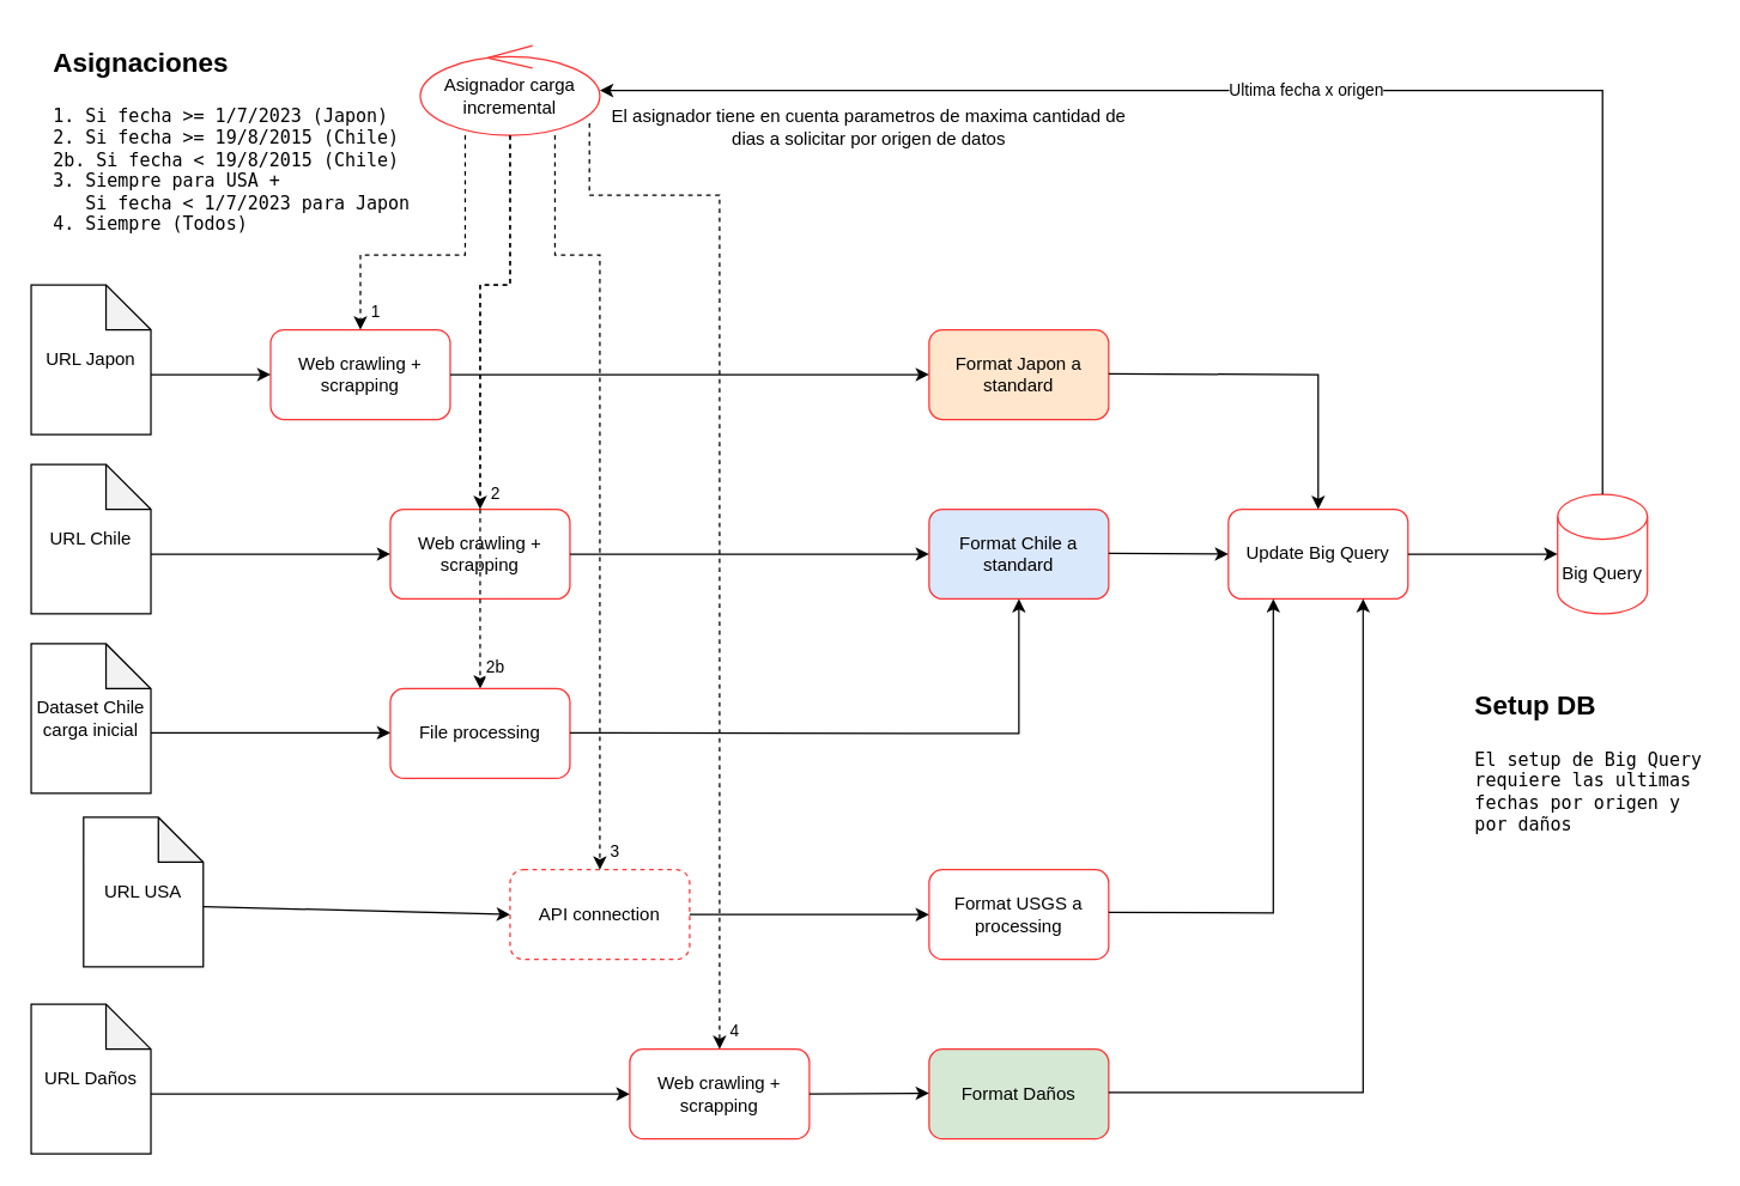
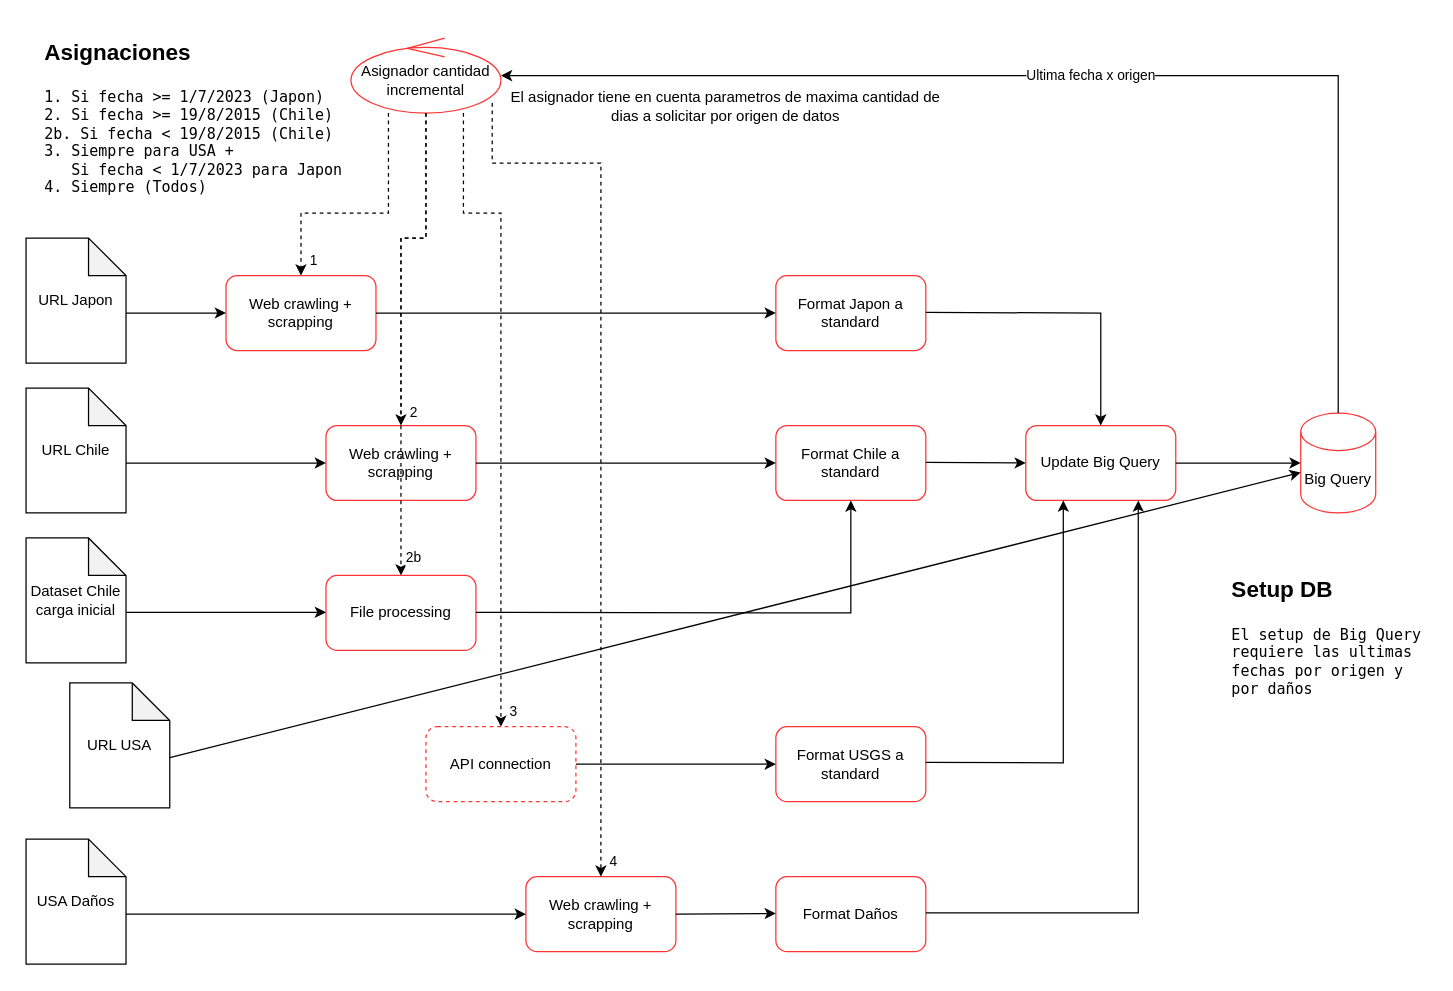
  <mxCell id="0" />
  <mxCell id="1" parent="0" />
  <mxCell id="2" value="Big Query" style="shape=cylinder3;whiteSpace=wrap;html=1;boundedLbl=1;backgroundOutline=1;size=15;strokeColor=#FF3333;" vertex="1" parent="1"><mxGeometry x="1040" y="330" width="60" height="80" as="geometry" /></mxCell>
  <mxCell id="3" value="" style="endArrow=classic;html=1;rounded=0;entryX=1;entryY=0.5;entryDx=0;entryDy=0;exitX=0.5;exitY=0;exitDx=0;exitDy=0;exitPerimeter=0;" edge="1" parent="1" source="2"><mxGeometry width="50" height="50" relative="1" as="geometry"><mxPoint x="520" y="390" as="sourcePoint" /><mxPoint x="400" y="60" as="targetPoint" /><Array as="points"><mxPoint x="1070" y="60" /></Array></mxGeometry></mxCell>
  <mxCell id="4" value="Ultima fecha x origen" style="edgeLabel;html=1;align=center;verticalAlign=middle;resizable=0;points=[];" vertex="1" connectable="0" parent="3"><mxGeometry x="-0.002" y="-1" relative="1" as="geometry"><mxPoint as="offset" /></mxGeometry></mxCell>
  <mxCell id="5" value="URL Japon" style="shape=note;whiteSpace=wrap;html=1;backgroundOutline=1;darkOpacity=0.05;" vertex="1" parent="1"><mxGeometry x="20" y="190" width="80" height="100" as="geometry" /></mxCell>
  <mxCell id="6" value="URL Chile" style="shape=note;whiteSpace=wrap;html=1;backgroundOutline=1;darkOpacity=0.05;" vertex="1" parent="1"><mxGeometry x="20" y="310" width="80" height="100" as="geometry" /></mxCell>
  <mxCell id="7" value="URL USA" style="shape=note;whiteSpace=wrap;html=1;backgroundOutline=1;darkOpacity=0.05;" vertex="1" parent="1"><mxGeometry x="55" y="546" width="80" height="100" as="geometry" /></mxCell>
  <mxCell id="8" value="Web crawling + scrapping" style="rounded=1;whiteSpace=wrap;html=1;strokeColor=#FF3333;" vertex="1" parent="1"><mxGeometry x="180" y="220" width="120" height="60" as="geometry" /></mxCell>
  <mxCell id="9" value="" style="endArrow=classic;html=1;rounded=0;" edge="1" parent="1"><mxGeometry width="50" height="50" relative="1" as="geometry"><mxPoint x="100" y="250" as="sourcePoint" /><mxPoint x="180" y="250" as="targetPoint" /></mxGeometry></mxCell>
  <mxCell id="10" value="Web crawling + scrapping" style="rounded=1;whiteSpace=wrap;html=1;strokeColor=#FF3333;" vertex="1" parent="1"><mxGeometry x="260" y="340" width="120" height="60" as="geometry" /></mxCell>
  <mxCell id="11" value="" style="endArrow=classic;html=1;rounded=0;entryX=0;entryY=0.5;entryDx=0;entryDy=0;" edge="1" parent="1" target="10"><mxGeometry width="50" height="50" relative="1" as="geometry"><mxPoint x="100" y="370" as="sourcePoint" /><mxPoint x="220" y="369.5" as="targetPoint" /></mxGeometry></mxCell>
  <mxCell id="12" value="API connection" style="rounded=1;whiteSpace=wrap;html=1;strokeColor=#FF3333;dashed=1;" vertex="1" parent="1"><mxGeometry x="340" y="581" width="120" height="60" as="geometry" /></mxCell>
- <mxCell id="13" value="" style="endArrow=classic;html=1;rounded=0;entryX=0;entryY=0.5;entryDx=0;entryDy=0;exitX=1;exitY=0.597;exitDx=0;exitDy=0;exitPerimeter=0;" edge="1" parent="1" source="7" target="12"><mxGeometry width="50" height="50" relative="1" as="geometry"><mxPoint x="110" y="611" as="sourcePoint" /><mxPoint x="220" y="610.5" as="targetPoint" /></mxGeometry></mxCell>
+ <mxCell id="13" value="" style="endArrow=classic;html=1;rounded=0;exitX=1;exitY=0.597;exitDx=0;exitDy=0;exitPerimeter=0;" edge="1" parent="1" source="7" target="2"><mxGeometry width="50" height="50" relative="1" as="geometry"><mxPoint x="110" y="611" as="sourcePoint" /><mxPoint x="220" y="610.5" as="targetPoint" /></mxGeometry></mxCell>
  <mxCell id="14" value="1" style="endArrow=classic;html=1;rounded=0;exitX=0.25;exitY=1;exitDx=0;exitDy=0;entryX=0.5;entryY=0;entryDx=0;entryDy=0;dashed=1;" edge="1" parent="1" target="8"><mxGeometry x="0.875" y="10" width="50" height="50" relative="1" as="geometry"><mxPoint x="310" y="90" as="sourcePoint" /><mxPoint x="230" y="220" as="targetPoint" /><Array as="points"><mxPoint x="310" y="170" /><mxPoint x="240" y="170" /></Array><mxPoint as="offset" /></mxGeometry></mxCell>
  <mxCell id="15" value="&lt;h1&gt;&lt;font style=&quot;font-size: 18px;&quot;&gt;Asignaciones&lt;/font&gt;&lt;/h1&gt;&lt;pre&gt;1. Si fecha &amp;gt;= 1/7/2023 (Japon)&lt;br&gt;2. Si fecha &amp;gt;= 19/8/2015 (Chile)&lt;br&gt;2b. Si fecha &amp;lt; 19/8/2015 (Chile)&lt;br&gt;3. Siempre para USA +&lt;br&gt;   Si fecha &amp;lt; 1/7/2023 para Japon&lt;br&gt;4. Siempre (Todos)&lt;/pre&gt;" style="text;html=1;strokeColor=none;fillColor=none;spacing=5;spacingTop=-20;whiteSpace=wrap;overflow=hidden;rounded=0;" vertex="1" parent="1"><mxGeometry x="30" y="20" width="280" height="140" as="geometry" /></mxCell>
  <mxCell id="16" value="2" style="endArrow=classic;html=1;rounded=0;exitX=0.5;exitY=1;exitDx=0;exitDy=0;entryX=0.5;entryY=0;entryDx=0;entryDy=0;dashed=1;" edge="1" parent="1" target="10"><mxGeometry x="0.926" y="10" width="50" height="50" relative="1" as="geometry"><mxPoint x="340" y="90" as="sourcePoint" /><mxPoint x="290" y="190" as="targetPoint" /><Array as="points"><mxPoint x="340" y="190" /><mxPoint x="320" y="190" /></Array><mxPoint as="offset" /></mxGeometry></mxCell>
- <mxCell id="17" value="URL Daños" style="shape=note;whiteSpace=wrap;html=1;backgroundOutline=1;darkOpacity=0.05;" vertex="1" parent="1"><mxGeometry x="20" y="671" width="80" height="100" as="geometry" /></mxCell>
+ <mxCell id="17" value="USA Daños" style="shape=note;whiteSpace=wrap;html=1;backgroundOutline=1;darkOpacity=0.05;" vertex="1" parent="1"><mxGeometry x="20" y="671" width="80" height="100" as="geometry" /></mxCell>
  <mxCell id="18" value="Dataset Chile carga inicial" style="shape=note;whiteSpace=wrap;html=1;backgroundOutline=1;darkOpacity=0.05;" vertex="1" parent="1"><mxGeometry x="20" y="430" width="80" height="100" as="geometry" /></mxCell>
  <mxCell id="19" value="3" style="endArrow=classic;html=1;rounded=0;exitX=0.75;exitY=1;exitDx=0;exitDy=0;entryX=0.5;entryY=0;entryDx=0;entryDy=0;dashed=1;" edge="1" parent="1" target="12"><mxGeometry x="0.955" y="10" width="50" height="50" relative="1" as="geometry"><mxPoint x="370" y="90" as="sourcePoint" /><mxPoint x="370" y="310" as="targetPoint" /><Array as="points"><mxPoint x="370" y="170" /><mxPoint x="400" y="170" /></Array><mxPoint as="offset" /></mxGeometry></mxCell>
  <mxCell id="20" value="Web crawling + scrapping" style="rounded=1;whiteSpace=wrap;html=1;strokeColor=#FF3333;" vertex="1" parent="1"><mxGeometry x="420" y="701" width="120" height="60" as="geometry" /></mxCell>
  <mxCell id="21" value="" style="endArrow=classic;html=1;rounded=0;entryX=0;entryY=0.5;entryDx=0;entryDy=0;" edge="1" parent="1" target="20"><mxGeometry width="50" height="50" relative="1" as="geometry"><mxPoint x="100" y="731" as="sourcePoint" /><mxPoint x="340" y="731" as="targetPoint" /></mxGeometry></mxCell>
  <mxCell id="22" value="4" style="endArrow=classic;html=1;rounded=0;exitX=0.942;exitY=0.867;exitDx=0;exitDy=0;entryX=0.5;entryY=0;entryDx=0;entryDy=0;dashed=1;exitPerimeter=0;" edge="1" parent="1" source="39" target="20"><mxGeometry x="0.967" y="10" width="50" height="50" relative="1" as="geometry"><mxPoint x="400" y="90" as="sourcePoint" /><mxPoint x="450" y="430" as="targetPoint" /><Array as="points"><mxPoint x="393" y="130" /><mxPoint x="480" y="130" /></Array><mxPoint as="offset" /></mxGeometry></mxCell>
  <mxCell id="23" value="&lt;h1&gt;&lt;font style=&quot;font-size: 18px;&quot;&gt;Setup DB&lt;/font&gt;&lt;/h1&gt;&lt;pre&gt;El setup de Big Query&lt;br&gt;requiere las ultimas&lt;br&gt;fechas por origen y&lt;br&gt;por daños&lt;/pre&gt;" style="text;html=1;strokeColor=none;fillColor=none;spacing=5;spacingTop=-20;whiteSpace=wrap;overflow=hidden;rounded=0;" vertex="1" parent="1"><mxGeometry x="980" y="450" width="160" height="120" as="geometry" /></mxCell>
- <mxCell id="24" value="Format Japon a standard" style="rounded=1;whiteSpace=wrap;html=1;strokeColor=#FF3333;fillColor=#ffe6cc;" vertex="1" parent="1"><mxGeometry x="620" y="220" width="120" height="60" as="geometry" /></mxCell>
+ <mxCell id="24" value="Format Japon a standard" style="rounded=1;whiteSpace=wrap;html=1;strokeColor=#FF3333;" vertex="1" parent="1"><mxGeometry x="620" y="220" width="120" height="60" as="geometry" /></mxCell>
  <mxCell id="25" value="" style="endArrow=classic;html=1;rounded=0;entryX=0;entryY=0.5;entryDx=0;entryDy=0;exitX=1;exitY=0.5;exitDx=0;exitDy=0;" edge="1" parent="1" source="8" target="24"><mxGeometry width="50" height="50" relative="1" as="geometry"><mxPoint x="340" y="249.5" as="sourcePoint" /><mxPoint x="460" y="250" as="targetPoint" /></mxGeometry></mxCell>
- <mxCell id="26" value="Format Chile a standard" style="rounded=1;whiteSpace=wrap;html=1;strokeColor=#FF3333;fillColor=#dae8fc;" vertex="1" parent="1"><mxGeometry x="620" y="340" width="120" height="60" as="geometry" /></mxCell>
- <mxCell id="27" value="Format USGS a processing" style="rounded=1;whiteSpace=wrap;html=1;strokeColor=#FF3333;" vertex="1" parent="1"><mxGeometry x="620" y="581" width="120" height="60" as="geometry" /></mxCell>
- <mxCell id="28" value="Format Daños" style="rounded=1;whiteSpace=wrap;html=1;strokeColor=#FF3333;fillColor=#d5e8d4;" vertex="1" parent="1"><mxGeometry x="620" y="701" width="120" height="60" as="geometry" /></mxCell>
+ <mxCell id="26" value="Format Chile a standard" style="rounded=1;whiteSpace=wrap;html=1;strokeColor=#FF3333;" vertex="1" parent="1"><mxGeometry x="620" y="340" width="120" height="60" as="geometry" /></mxCell>
+ <mxCell id="27" value="Format USGS a standard" style="rounded=1;whiteSpace=wrap;html=1;strokeColor=#FF3333;" vertex="1" parent="1"><mxGeometry x="620" y="581" width="120" height="60" as="geometry" /></mxCell>
+ <mxCell id="28" value="Format Daños" style="rounded=1;whiteSpace=wrap;html=1;strokeColor=#FF3333;" vertex="1" parent="1"><mxGeometry x="620" y="701" width="120" height="60" as="geometry" /></mxCell>
  <mxCell id="29" value="" style="endArrow=classic;html=1;rounded=0;entryX=0;entryY=0.5;entryDx=0;entryDy=0;exitX=1;exitY=0.5;exitDx=0;exitDy=0;" edge="1" parent="1" source="10" target="26"><mxGeometry width="50" height="50" relative="1" as="geometry"><mxPoint x="420" y="369.5" as="sourcePoint" /><mxPoint x="460" y="369.5" as="targetPoint" /></mxGeometry></mxCell>
  <mxCell id="30" value="" style="endArrow=classic;html=1;rounded=0;exitX=1;exitY=0.5;exitDx=0;exitDy=0;" edge="1" parent="1" source="12"><mxGeometry width="50" height="50" relative="1" as="geometry"><mxPoint x="500" y="610.5" as="sourcePoint" /><mxPoint x="620" y="611" as="targetPoint" /></mxGeometry></mxCell>
  <mxCell id="31" value="" style="endArrow=classic;html=1;rounded=0;exitX=1;exitY=0.5;exitDx=0;exitDy=0;" edge="1" parent="1" source="20"><mxGeometry width="50" height="50" relative="1" as="geometry"><mxPoint x="580" y="730.5" as="sourcePoint" /><mxPoint x="620" y="730.5" as="targetPoint" /></mxGeometry></mxCell>
  <mxCell id="32" value="Update Big Query" style="rounded=1;whiteSpace=wrap;html=1;strokeColor=#FF3333;" vertex="1" parent="1"><mxGeometry x="820" y="340" width="120" height="60" as="geometry" /></mxCell>
  <mxCell id="33" value="" style="endArrow=classic;html=1;rounded=0;" edge="1" parent="1"><mxGeometry width="50" height="50" relative="1" as="geometry"><mxPoint x="740" y="369.5" as="sourcePoint" /><mxPoint x="820" y="370" as="targetPoint" /></mxGeometry></mxCell>
  <mxCell id="34" value="" style="endArrow=classic;html=1;rounded=0;entryX=0;entryY=0.5;entryDx=0;entryDy=0;entryPerimeter=0;" edge="1" parent="1" target="2"><mxGeometry width="50" height="50" relative="1" as="geometry"><mxPoint x="940" y="370" as="sourcePoint" /><mxPoint x="940" y="370.5" as="targetPoint" /></mxGeometry></mxCell>
  <mxCell id="35" value="" style="endArrow=classic;html=1;rounded=0;entryX=0.5;entryY=0;entryDx=0;entryDy=0;" edge="1" parent="1" target="32"><mxGeometry width="50" height="50" relative="1" as="geometry"><mxPoint x="740" y="249.5" as="sourcePoint" /><mxPoint x="820" y="250" as="targetPoint" /><Array as="points"><mxPoint x="880" y="250" /></Array></mxGeometry></mxCell>
  <mxCell id="36" value="" style="endArrow=classic;html=1;rounded=0;entryX=0.75;entryY=1;entryDx=0;entryDy=0;" edge="1" parent="1" target="32"><mxGeometry width="50" height="50" relative="1" as="geometry"><mxPoint x="740" y="730" as="sourcePoint" /><mxPoint x="820" y="490" as="targetPoint" /><Array as="points"><mxPoint x="910" y="730" /></Array></mxGeometry></mxCell>
  <mxCell id="37" value="" style="endArrow=classic;html=1;rounded=0;entryX=0.25;entryY=1;entryDx=0;entryDy=0;" edge="1" parent="1" target="32"><mxGeometry width="50" height="50" relative="1" as="geometry"><mxPoint x="740" y="609.5" as="sourcePoint" /><mxPoint x="880" y="400" as="targetPoint" /><Array as="points"><mxPoint x="850" y="610" /></Array></mxGeometry></mxCell>
  <mxCell id="38" value="El asignador tiene en cuenta parametros de maxima cantidad de dias a solicitar por origen de datos" style="text;html=1;strokeColor=none;fillColor=none;align=center;verticalAlign=middle;whiteSpace=wrap;rounded=0;" vertex="1" parent="1"><mxGeometry x="400" y="70" width="360" height="30" as="geometry" /></mxCell>
- <mxCell id="39" value="Asignador carga incremental" style="ellipse;shape=umlControl;whiteSpace=wrap;html=1;strokeColor=#FF3333;" vertex="1" parent="1"><mxGeometry x="280" y="30" width="120" height="60" as="geometry" /></mxCell>
+ <mxCell id="39" value="Asignador cantidad incremental" style="ellipse;shape=umlControl;whiteSpace=wrap;html=1;strokeColor=#FF3333;" vertex="1" parent="1"><mxGeometry x="280" y="30" width="120" height="60" as="geometry" /></mxCell>
  <mxCell id="40" value="2b" style="endArrow=classic;html=1;rounded=0;exitX=0.5;exitY=1;exitDx=0;exitDy=0;dashed=1;entryX=0.5;entryY=0;entryDx=0;entryDy=0;" edge="1" parent="1" target="41"><mxGeometry x="0.926" y="10" width="50" height="50" relative="1" as="geometry"><mxPoint x="340" y="90" as="sourcePoint" /><mxPoint x="320" y="450" as="targetPoint" /><Array as="points"><mxPoint x="340" y="190" /><mxPoint x="320" y="190" /></Array><mxPoint as="offset" /></mxGeometry></mxCell>
  <mxCell id="41" value="File processing" style="rounded=1;whiteSpace=wrap;html=1;strokeColor=#FF3333;" vertex="1" parent="1"><mxGeometry x="260" y="460" width="120" height="60" as="geometry" /></mxCell>
  <mxCell id="42" value="" style="endArrow=classic;html=1;rounded=0;entryX=0;entryY=0.5;entryDx=0;entryDy=0;" edge="1" parent="1"><mxGeometry width="50" height="50" relative="1" as="geometry"><mxPoint x="100" y="489.5" as="sourcePoint" /><mxPoint x="260" y="489.5" as="targetPoint" /></mxGeometry></mxCell>
  <mxCell id="43" value="" style="endArrow=classic;html=1;rounded=0;entryX=0.5;entryY=1;entryDx=0;entryDy=0;" edge="1" parent="1" target="26"><mxGeometry width="50" height="50" relative="1" as="geometry"><mxPoint x="380" y="489.5" as="sourcePoint" /><mxPoint x="540" y="489.5" as="targetPoint" /><Array as="points"><mxPoint x="680" y="490" /></Array></mxGeometry></mxCell>
